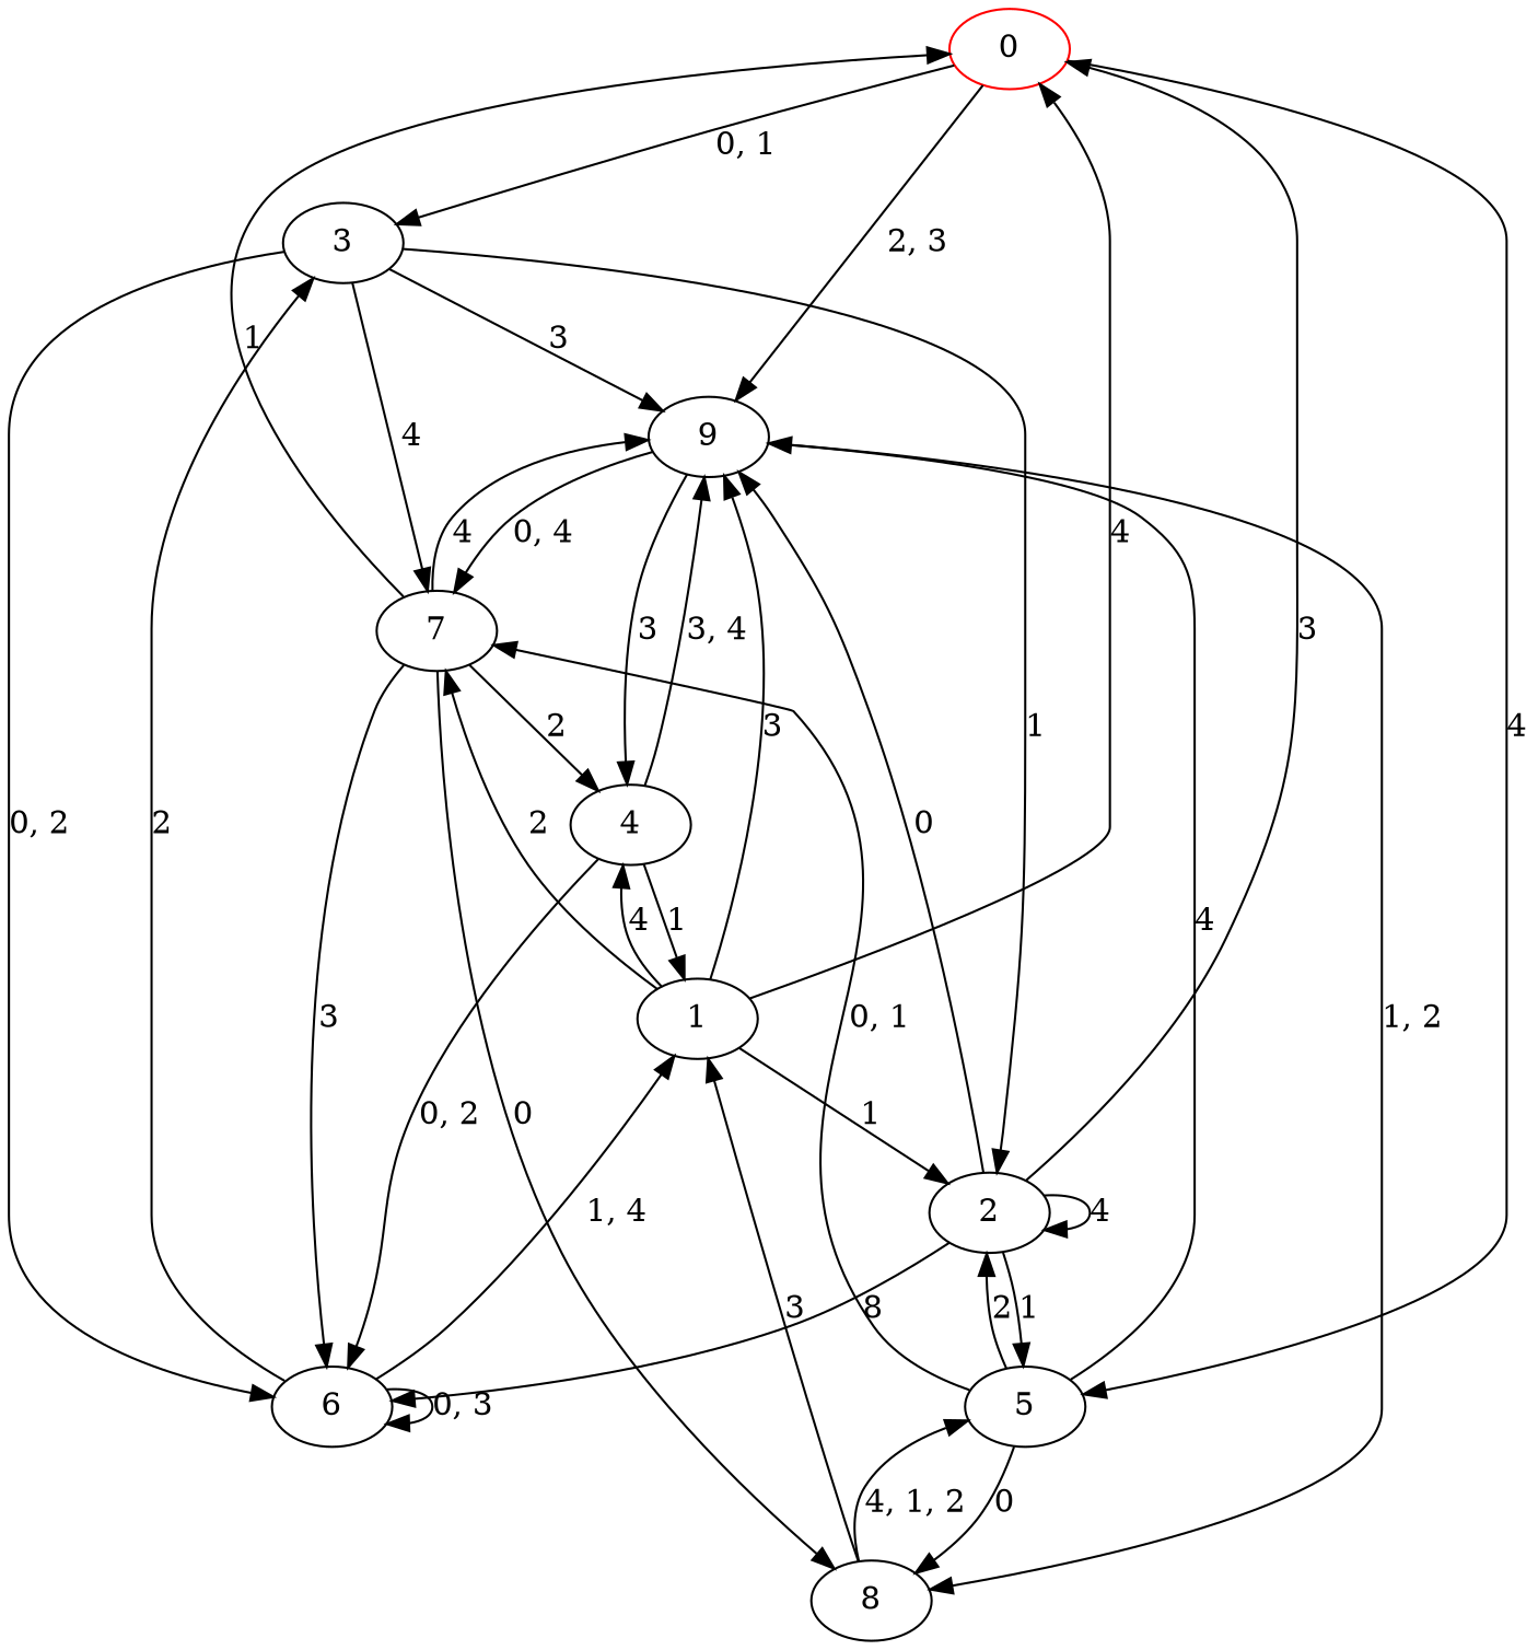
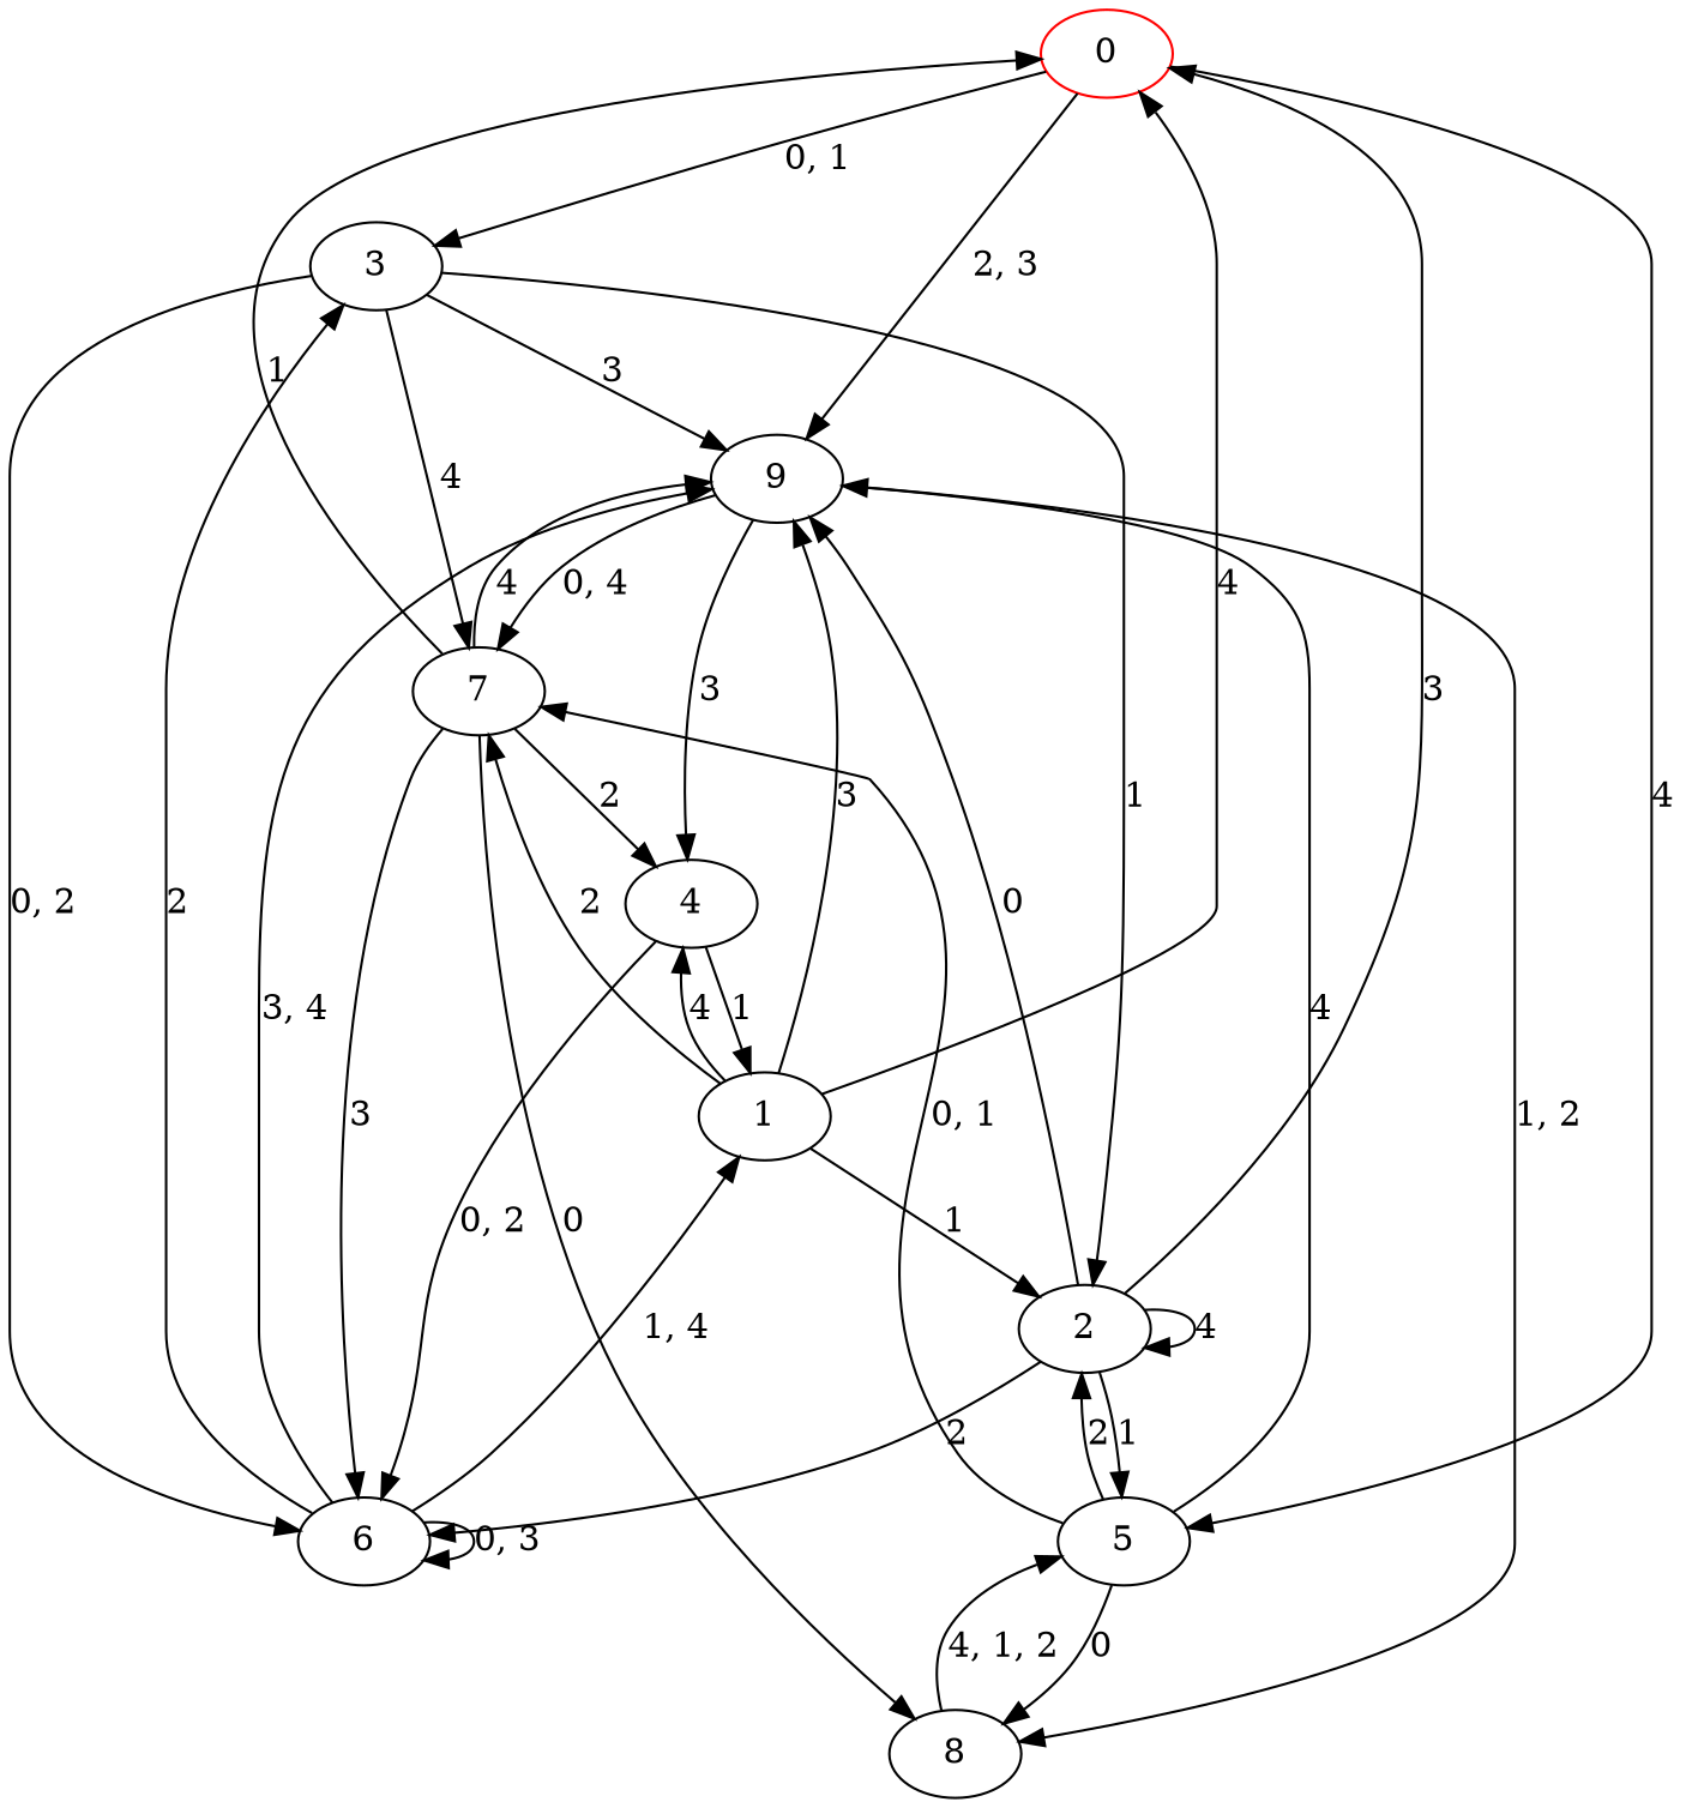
  digraph {
    n1 [color=red label=0]
    n2 [label=3]
    n3 [label=5]
    n4 [label=9]
    n5 [label=2]
    n6 [label=7]
    n7 [label=6]
    n8 [label=8]
    n9 [label=4]
    n10 [label=1]
    n1 -> n2 [label="0, 1"]
    n1 -> n3 [label=4]
    n1 -> n4 [label="2, 3"]
    n2 -> n4 [label=3]
    n2 -> n5 [label=1]
    n2 -> n6 [label=4]
    n2 -> n7 [label="0, 2"]
    n3 -> n4 [label=4]
    n3 -> n5 [label=2]
    n3 -> n6 [label="0, 1"]
    n3 -> n8 [label=0]
    n4 -> n6 [label="0, 4"]
    n4 -> n8 [label="1, 2"]
    n4 -> n9 [label=3]
    n5 -> n1 [label=3]
    n5 -> n3 [label=1]
    n5 -> n4 [label=0]
    n5 -> n5 [label=4]
-   n5 -> n7 [label=8]
+   n5 -> n7 [label=2]
    n6 -> n1 [label=1]
    n6 -> n4 [label=4]
    n6 -> n7 [label=3]
    n6 -> n8 [label=0]
    n6 -> n9 [label=2]
    n7 -> n2 [label=2]
    n7 -> n7 [label="0, 3"]
    n7 -> n10 [label="1, 4"]
    n8 -> n3 [label="4, 1, 2"]
-   n8 -> n10 [label=3]
-   n9 -> n4 [label="3, 4"]
+   n7 -> n4 [label="3, 4"]
    n9 -> n7 [label="0, 2"]
    n9 -> n10 [label=1]
    n10 -> n1 [label=4]
    n10 -> n4 [label=3]
    n10 -> n5 [label=1]
    n10 -> n6 [label=2]
    n10 -> n9 [label=4]
  }
